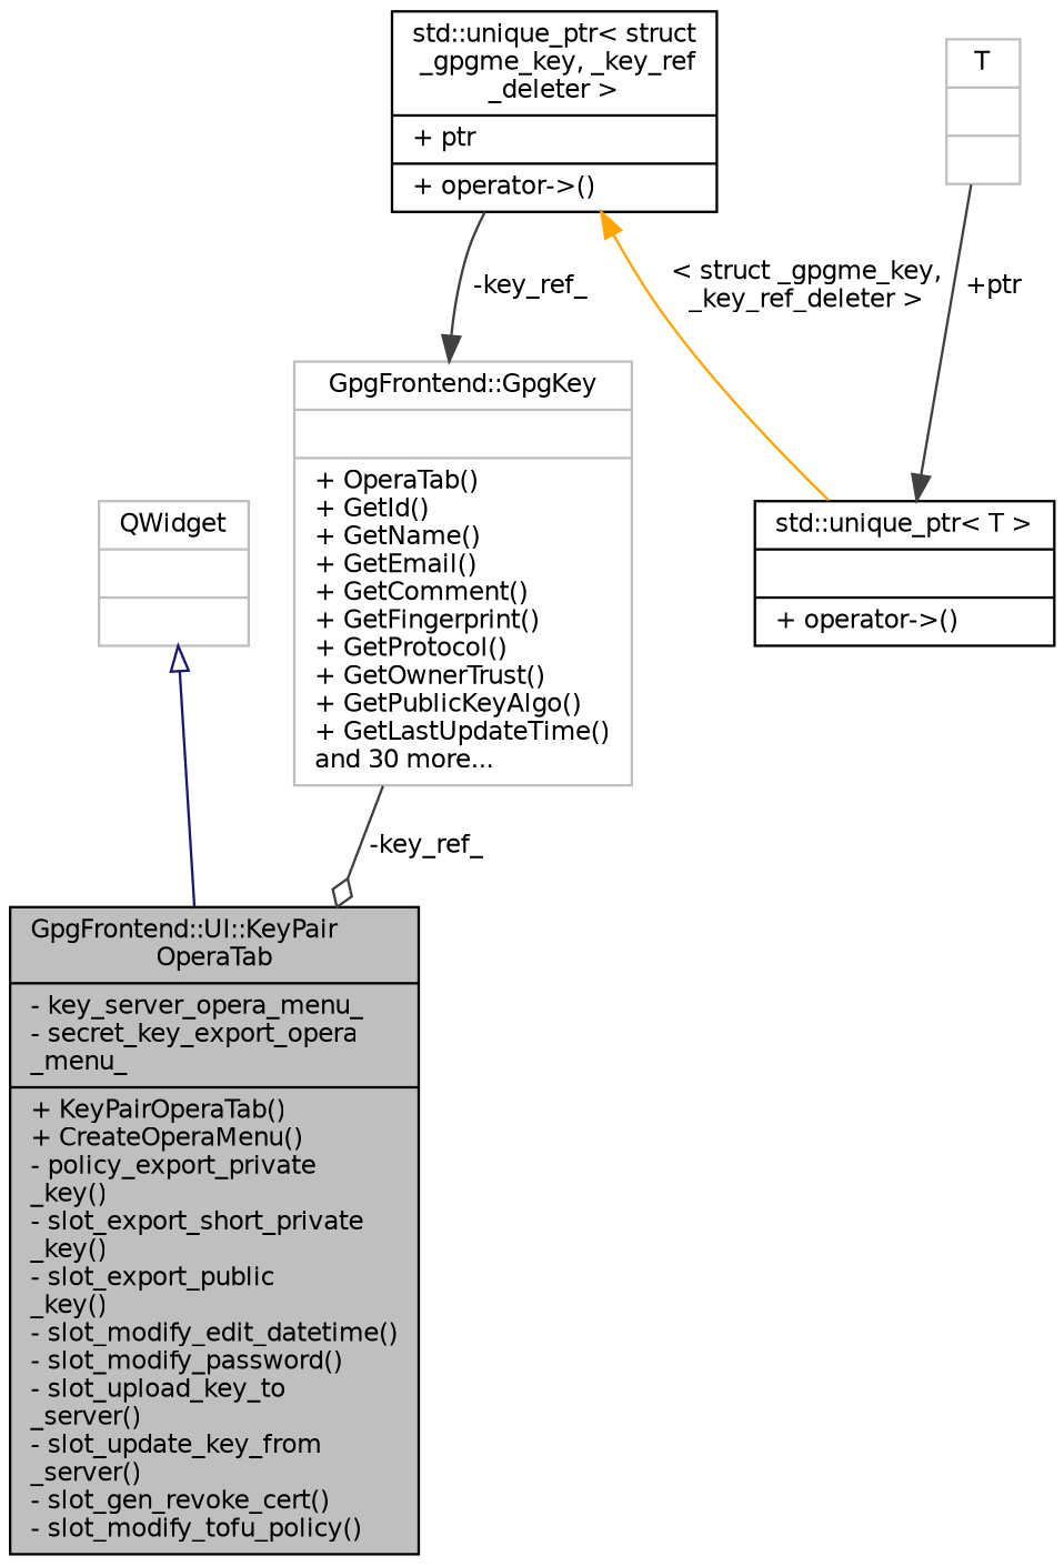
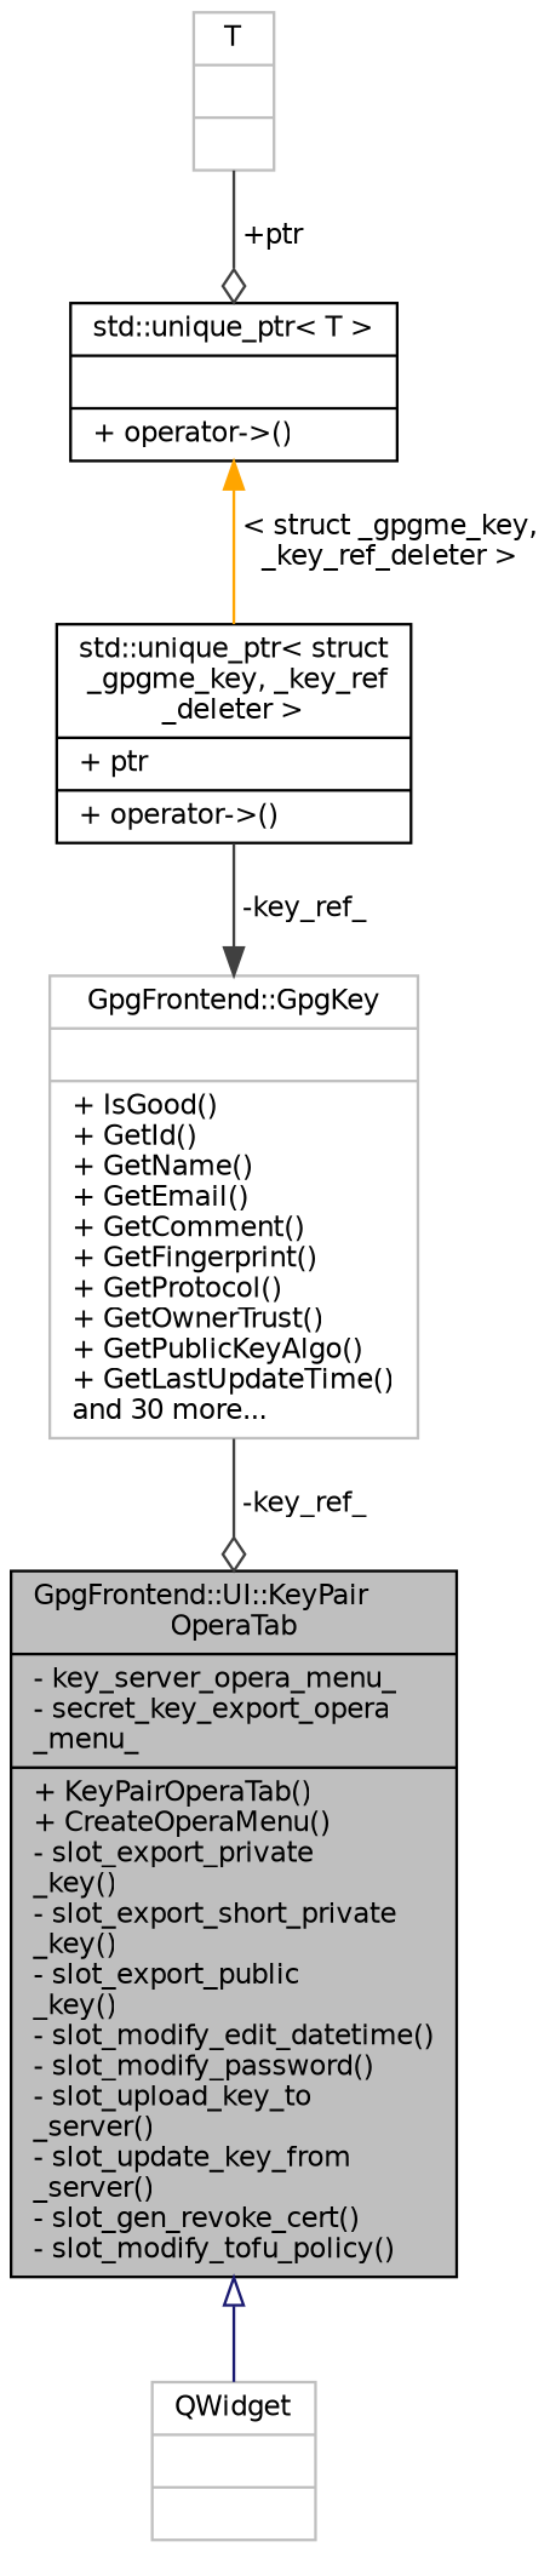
  digraph {
    node [color=black fillcolor=white fontname=Helvetica fontsize=10 shape=record style=filled]
    edge [color=grey25 fontname=Helvetica fontsize=10 labelfontname=Helvetica labelfontsize=10 style=solid]
-   n1 [fillcolor=grey75 fontcolor=black height=0.2 label="{GpgFrontend::UI::KeyPair\lOperaTab\n|- key_server_opera_menu_\l- secret_key_export_opera\l_menu_\l|+ KeyPairOperaTab()\l+ CreateOperaMenu()\l- policy_export_private\l_key()\l- slot_export_short_private\l_key()\l- slot_export_public\l_key()\l- slot_modify_edit_datetime()\l- slot_modify_password()\l- slot_upload_key_to\l_server()\l- slot_update_key_from\l_server()\l- slot_gen_revoke_cert()\l- slot_modify_tofu_policy()\l}" width=0.4]
+   n1 [fillcolor=grey75 fontcolor=black height=0.2 label="{GpgFrontend::UI::KeyPair\lOperaTab\n|- key_server_opera_menu_\l- secret_key_export_opera\l_menu_\l|+ KeyPairOperaTab()\l+ CreateOperaMenu()\l- slot_export_private\l_key()\l- slot_export_short_private\l_key()\l- slot_export_public\l_key()\l- slot_modify_edit_datetime()\l- slot_modify_password()\l- slot_upload_key_to\l_server()\l- slot_update_key_from\l_server()\l- slot_gen_revoke_cert()\l- slot_modify_tofu_policy()\l}" width=0.4]
    n2 [color=grey75 height=0.2 label="{QWidget\n||}" width=0.4]
-   n3 [color=grey75 height=0.2 label="{GpgFrontend::GpgKey\n||+ OperaTab()\l+ GetId()\l+ GetName()\l+ GetEmail()\l+ GetComment()\l+ GetFingerprint()\l+ GetProtocol()\l+ GetOwnerTrust()\l+ GetPublicKeyAlgo()\l+ GetLastUpdateTime()\land 30 more...\l}" width=0.4]
+   n3 [color=grey75 height=0.2 label="{GpgFrontend::GpgKey\n||+ IsGood()\l+ GetId()\l+ GetName()\l+ GetEmail()\l+ GetComment()\l+ GetFingerprint()\l+ GetProtocol()\l+ GetOwnerTrust()\l+ GetPublicKeyAlgo()\l+ GetLastUpdateTime()\land 30 more...\l}" width=0.4]
    n4 [height=0.2 label="{std::unique_ptr\< struct\l _gpgme_key, _key_ref\l_deleter \>\n|+ ptr\l|+ operator-\>()\l}" width=0.4]
    n5 [height=0.2 label="{std::unique_ptr\< T \>\n||+ operator-\>()\l}" width=0.4]
    n6 [color=grey75 height=0.2 label="{T\n||}" width=0.4]
-   n2 -> n1 [arrowtail=onormal color=midnightblue dir=back]
+   n1 -> n2 [arrowtail=onormal color=midnightblue dir=back]
    n3 -> n1 [arrowhead=odiamond label=" -key_ref_"]
    n4 -> n3 [arrowhead=normal label=" -key_ref_"]
-   n4 -> n5 [color=orange dir=back label=" \< struct _gpgme_key,\l _key_ref_deleter \>"]
-   n6 -> n5 [arrowhead=normal label=" +ptr"]
+   n5 -> n4 [color=orange dir=back label=" \< struct _gpgme_key,\l _key_ref_deleter \>"]
+   n6 -> n5 [arrowhead=odiamond label=" +ptr"]
  }
